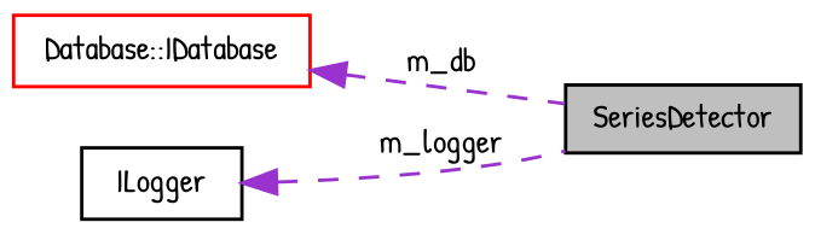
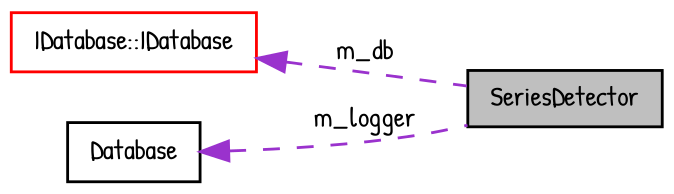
  digraph {
    fontname="Patrick Hand"
    rankdir=LR
    node [color=black fillcolor=white fontname="Patrick Hand" fontsize=10 shape=record style=filled]
    edge [color=darkorchid3 dir=back fontname="Patrick Hand" fontsize=10 labelfontname=Helvetica labelfontsize=10 style=dashed]
    n1 [fillcolor=grey75 fontcolor=black height=0.2 label=SeriesDetector width=0.4]
-   n2 [color=red height=0.2 label="Database::IDatabase" width=0.4]
-   n3 [height=0.2 label=ILogger width=0.4]
+   n2 [color=red height=0.2 label="IDatabase::IDatabase" width=0.4]
+   n3 [height=0.2 label=Database width=0.4]
    n2 -> n1 [label=" m_db"]
    n3 -> n1 [label=" m_logger"]
  }
